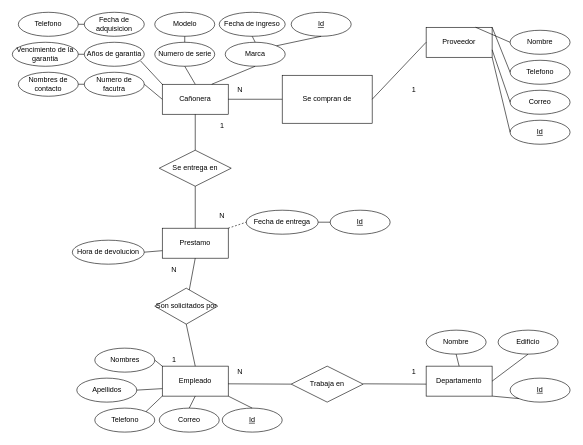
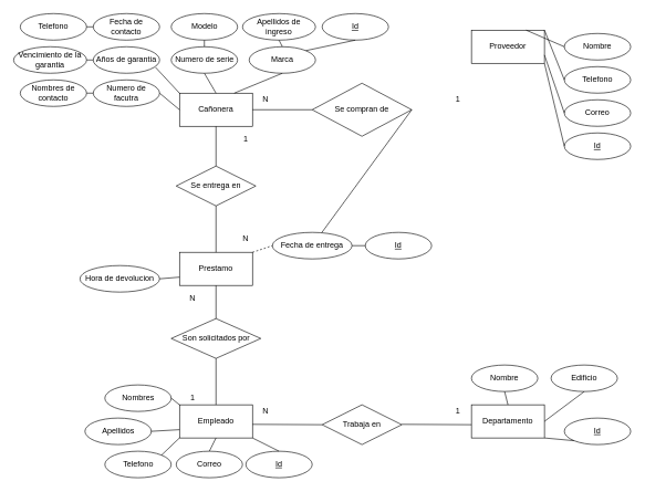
  <mxCell id="0" />
  <mxCell id="1" parent="0" />
  <mxCell id="2" value="Cañonera" style="rounded=0;whiteSpace=wrap;html=1;" parent="1" vertex="1"><mxGeometry x="270" y="140" width="110" height="50" as="geometry" /></mxCell>
  <mxCell id="3" value="Proveedor" style="rounded=0;whiteSpace=wrap;html=1;" parent="1" vertex="1"><mxGeometry x="710" y="45" width="110" height="50" as="geometry" /></mxCell>
  <mxCell id="4" value="Empleado" style="rounded=0;whiteSpace=wrap;html=1;" parent="1" vertex="1"><mxGeometry x="270" y="610" width="110" height="50" as="geometry" /></mxCell>
  <mxCell id="5" value="Departamento" style="rounded=0;whiteSpace=wrap;html=1;" parent="1" vertex="1"><mxGeometry x="710" y="610" width="110" height="50" as="geometry" /></mxCell>
- <mxCell id="6" value="Se compran de" style="whiteSpace=wrap;html=1;rounded=0;" parent="1" vertex="1"><mxGeometry x="470" y="125" width="150" height="80" as="geometry" /></mxCell>
+ <mxCell id="6" value="Se compran de" style="rhombus;whiteSpace=wrap;html=1;" parent="1" vertex="1"><mxGeometry x="470" y="125" width="150" height="80" as="geometry" /></mxCell>
  <mxCell id="7" value="" style="endArrow=none;html=1;rounded=0;exitX=1;exitY=0.5;exitDx=0;exitDy=0;entryX=0;entryY=0.5;entryDx=0;entryDy=0;" parent="1" source="2" target="6" edge="1"><mxGeometry relative="1" as="geometry"><mxPoint x="500" y="420" as="sourcePoint" /><mxPoint x="660" y="420" as="targetPoint" /></mxGeometry></mxCell>
- <mxCell id="8" value="" style="endArrow=none;html=1;rounded=0;exitX=1;exitY=0.5;exitDx=0;exitDy=0;entryX=0;entryY=0.5;entryDx=0;entryDy=0;" parent="1" source="6" target="3" edge="1"><mxGeometry relative="1" as="geometry"><mxPoint x="500" y="420" as="sourcePoint" /><mxPoint x="660" y="420" as="targetPoint" /></mxGeometry></mxCell>
+ <mxCell id="8" value="" style="endArrow=none;html=1;rounded=0;exitX=1;exitY=0.5;exitDx=0;exitDy=0;" parent="1" source="6" target="64" edge="1"><mxGeometry relative="1" as="geometry"><mxPoint x="500" y="420" as="sourcePoint" /><mxPoint x="660" y="420" as="targetPoint" /></mxGeometry></mxCell>
  <mxCell id="9" value="N" style="text;html=1;strokeColor=none;fillColor=none;align=center;verticalAlign=middle;whiteSpace=wrap;rounded=0;" parent="1" vertex="1"><mxGeometry x="380" y="140" width="40" height="20" as="geometry" /></mxCell>
  <mxCell id="10" value="1" style="text;html=1;strokeColor=none;fillColor=none;align=center;verticalAlign=middle;whiteSpace=wrap;rounded=0;" parent="1" vertex="1"><mxGeometry x="670" y="140" width="40" height="20" as="geometry" /></mxCell>
  <mxCell id="11" value="Trabaja en" style="shape=rhombus;perimeter=rhombusPerimeter;whiteSpace=wrap;html=1;align=center;" parent="1" vertex="1"><mxGeometry x="485" y="610" width="120" height="60" as="geometry" /></mxCell>
  <mxCell id="12" value="" style="endArrow=none;html=1;rounded=0;exitX=1;exitY=0.5;exitDx=0;exitDy=0;entryX=0;entryY=0.5;entryDx=0;entryDy=0;" parent="1" target="11" edge="1"><mxGeometry relative="1" as="geometry"><mxPoint x="380" y="639.5" as="sourcePoint" /><mxPoint x="470" y="639.5" as="targetPoint" /></mxGeometry></mxCell>
  <mxCell id="13" value="" style="endArrow=none;html=1;rounded=0;exitX=1;exitY=0.5;exitDx=0;exitDy=0;entryX=0;entryY=0.5;entryDx=0;entryDy=0;" parent="1" edge="1"><mxGeometry relative="1" as="geometry"><mxPoint x="605" y="639.5" as="sourcePoint" /><mxPoint x="710" y="640" as="targetPoint" /></mxGeometry></mxCell>
  <mxCell id="14" value="N" style="text;html=1;strokeColor=none;fillColor=none;align=center;verticalAlign=middle;whiteSpace=wrap;rounded=0;" parent="1" vertex="1"><mxGeometry x="380" y="610" width="40" height="20" as="geometry" /></mxCell>
  <mxCell id="15" value="1" style="text;html=1;strokeColor=none;fillColor=none;align=center;verticalAlign=middle;whiteSpace=wrap;rounded=0;" parent="1" vertex="1"><mxGeometry x="670" y="610" width="40" height="20" as="geometry" /></mxCell>
  <mxCell id="16" value="Prestamo" style="rounded=0;whiteSpace=wrap;html=1;" parent="1" vertex="1"><mxGeometry x="270" y="380" width="110" height="50" as="geometry" /></mxCell>
  <mxCell id="17" value="Se entrega en" style="shape=rhombus;perimeter=rhombusPerimeter;whiteSpace=wrap;html=1;align=center;rotation=0;" parent="1" vertex="1"><mxGeometry x="265" y="250" width="120" height="60" as="geometry" /></mxCell>
- <mxCell id="18" value="Son solicitados por" style="shape=rhombus;perimeter=rhombusPerimeter;whiteSpace=wrap;html=1;align=center;" parent="1" vertex="1"><mxGeometry x="257.5" y="480" width="105" height="60" as="geometry" /></mxCell>
+ <mxCell id="18" value="Son solicitados por" style="shape=rhombus;perimeter=rhombusPerimeter;whiteSpace=wrap;html=1;align=center;" parent="1" vertex="1"><mxGeometry x="257.5" y="480" width="135" height="60" as="geometry" /></mxCell>
  <mxCell id="19" value="" style="endArrow=none;html=1;rounded=0;exitX=0.5;exitY=1;exitDx=0;exitDy=0;" parent="1" source="2" target="17" edge="1"><mxGeometry relative="1" as="geometry"><mxPoint x="580" y="420" as="sourcePoint" /><mxPoint x="740" y="420" as="targetPoint" /></mxGeometry></mxCell>
  <mxCell id="20" value="" style="endArrow=none;html=1;rounded=0;exitX=0.5;exitY=1;exitDx=0;exitDy=0;entryX=0.5;entryY=0;entryDx=0;entryDy=0;" parent="1" source="17" target="16" edge="1"><mxGeometry relative="1" as="geometry"><mxPoint x="590" y="260" as="sourcePoint" /><mxPoint x="750" y="260" as="targetPoint" /></mxGeometry></mxCell>
  <mxCell id="21" value="" style="endArrow=none;html=1;rounded=0;exitX=0.5;exitY=1;exitDx=0;exitDy=0;" parent="1" source="16" target="18" edge="1"><mxGeometry relative="1" as="geometry"><mxPoint x="490" y="490" as="sourcePoint" /><mxPoint x="650" y="490" as="targetPoint" /></mxGeometry></mxCell>
  <mxCell id="22" value="" style="endArrow=none;html=1;rounded=0;exitX=0.5;exitY=1;exitDx=0;exitDy=0;entryX=0.5;entryY=0;entryDx=0;entryDy=0;" parent="1" source="18" target="4" edge="1"><mxGeometry relative="1" as="geometry"><mxPoint x="620" y="400" as="sourcePoint" /><mxPoint x="780" y="400" as="targetPoint" /></mxGeometry></mxCell>
  <mxCell id="23" value="1" style="text;html=1;strokeColor=none;fillColor=none;align=center;verticalAlign=middle;whiteSpace=wrap;rounded=0;" parent="1" vertex="1"><mxGeometry x="350" y="200" width="40" height="20" as="geometry" /></mxCell>
  <mxCell id="24" value="N" style="text;html=1;strokeColor=none;fillColor=none;align=center;verticalAlign=middle;whiteSpace=wrap;rounded=0;" parent="1" vertex="1"><mxGeometry x="350" y="350" width="40" height="20" as="geometry" /></mxCell>
  <mxCell id="25" value="1" style="text;html=1;strokeColor=none;fillColor=none;align=center;verticalAlign=middle;whiteSpace=wrap;rounded=0;" parent="1" vertex="1"><mxGeometry x="270" y="590" width="40" height="20" as="geometry" /></mxCell>
  <mxCell id="26" value="N" style="text;html=1;strokeColor=none;fillColor=none;align=center;verticalAlign=middle;whiteSpace=wrap;rounded=0;" parent="1" vertex="1"><mxGeometry x="270" y="440" width="40" height="20" as="geometry" /></mxCell>
  <mxCell id="27" value="Nombre" style="ellipse;whiteSpace=wrap;html=1;align=center;" parent="1" vertex="1"><mxGeometry x="850" y="50" width="100" height="40" as="geometry" /></mxCell>
  <mxCell id="28" value="Telefono" style="ellipse;whiteSpace=wrap;html=1;align=center;" parent="1" vertex="1"><mxGeometry x="850" y="100" width="100" height="40" as="geometry" /></mxCell>
  <mxCell id="29" value="Correo" style="ellipse;whiteSpace=wrap;html=1;align=center;" parent="1" vertex="1"><mxGeometry x="850" y="150" width="100" height="40" as="geometry" /></mxCell>
  <mxCell id="30" value="" style="endArrow=none;html=1;rounded=0;exitX=0.75;exitY=0;exitDx=0;exitDy=0;" parent="1" source="3" edge="1"><mxGeometry relative="1" as="geometry"><mxPoint x="690" y="70" as="sourcePoint" /><mxPoint x="850" y="70" as="targetPoint" /></mxGeometry></mxCell>
  <mxCell id="31" value="" style="endArrow=none;html=1;rounded=0;entryX=0;entryY=0.5;entryDx=0;entryDy=0;exitX=1;exitY=0;exitDx=0;exitDy=0;" parent="1" source="3" target="28" edge="1"><mxGeometry relative="1" as="geometry"><mxPoint x="680" y="120" as="sourcePoint" /><mxPoint x="840" y="120" as="targetPoint" /></mxGeometry></mxCell>
  <mxCell id="32" value="" style="endArrow=none;html=1;rounded=0;entryX=0;entryY=0.5;entryDx=0;entryDy=0;exitX=1;exitY=0.75;exitDx=0;exitDy=0;" parent="1" source="3" target="29" edge="1"><mxGeometry relative="1" as="geometry"><mxPoint x="870" y="350" as="sourcePoint" /><mxPoint x="930" y="360" as="targetPoint" /></mxGeometry></mxCell>
  <mxCell id="33" value="Vencimiento de la garantia" style="ellipse;whiteSpace=wrap;html=1;align=center;" parent="1" vertex="1"><mxGeometry x="20" y="70" width="110" height="40" as="geometry" /></mxCell>
  <mxCell id="34" value="Telefono" style="ellipse;whiteSpace=wrap;html=1;align=center;" parent="1" vertex="1"><mxGeometry x="30" width="100" height="40" as="geometry" y="20" /></mxCell>
  <mxCell id="35" value="Nombres de contacto" style="ellipse;whiteSpace=wrap;html=1;align=center;" parent="1" vertex="1"><mxGeometry x="30" y="120" width="100" height="40" as="geometry" /></mxCell>
  <mxCell id="36" value="Numero de facutra" style="ellipse;whiteSpace=wrap;html=1;align=center;" parent="1" vertex="1"><mxGeometry x="140" y="120" width="100" height="40" as="geometry" /></mxCell>
  <mxCell id="37" value="Años de garantia" style="ellipse;whiteSpace=wrap;html=1;align=center;" parent="1" vertex="1"><mxGeometry x="140" y="70" width="100" height="40" as="geometry" /></mxCell>
- <mxCell id="38" value="Fecha de adquisicion" style="ellipse;whiteSpace=wrap;html=1;align=center;" parent="1" vertex="1"><mxGeometry x="140" width="100" height="40" as="geometry" y="20" /></mxCell>
+ <mxCell id="38" value="Fecha de contacto" style="ellipse;whiteSpace=wrap;html=1;align=center;" parent="1" vertex="1"><mxGeometry x="140" width="100" height="40" as="geometry" y="20" /></mxCell>
  <mxCell id="39" value="Numero de serie" style="ellipse;whiteSpace=wrap;html=1;align=center;" parent="1" vertex="1"><mxGeometry x="257.5" y="70" width="100" height="40" as="geometry" /></mxCell>
  <mxCell id="40" value="Modelo" style="ellipse;whiteSpace=wrap;html=1;align=center;" parent="1" vertex="1"><mxGeometry x="257.5" width="100" height="40" as="geometry" y="20" /></mxCell>
  <mxCell id="41" value="Marca" style="ellipse;whiteSpace=wrap;html=1;align=center;" parent="1" vertex="1"><mxGeometry x="375" y="70" width="100" height="40" as="geometry" /></mxCell>
- <mxCell id="42" value="Fecha de ingreso" style="ellipse;whiteSpace=wrap;html=1;align=center;" parent="1" vertex="1"><mxGeometry x="365" width="110" height="40" as="geometry" y="20" /></mxCell>
+ <mxCell id="42" value="Apellidos de ingreso" style="ellipse;whiteSpace=wrap;html=1;align=center;" parent="1" vertex="1"><mxGeometry x="365" width="110" height="40" as="geometry" y="20" /></mxCell>
  <mxCell id="43" value="" style="endArrow=none;html=1;rounded=0;exitX=0.5;exitY=1;exitDx=0;exitDy=0;entryX=0.75;entryY=0;entryDx=0;entryDy=0;" parent="1" source="41" target="2" edge="1"><mxGeometry relative="1" as="geometry"><mxPoint x="590" y="80" as="sourcePoint" /><mxPoint x="750" y="80" as="targetPoint" /></mxGeometry></mxCell>
  <mxCell id="44" value="" style="endArrow=none;html=1;rounded=0;exitX=0.5;exitY=1;exitDx=0;exitDy=0;entryX=0.5;entryY=0;entryDx=0;entryDy=0;" parent="1" source="39" target="2" edge="1"><mxGeometry relative="1" as="geometry"><mxPoint x="550" y="60" as="sourcePoint" /><mxPoint x="710" y="60" as="targetPoint" /></mxGeometry></mxCell>
  <mxCell id="45" value="" style="endArrow=none;html=1;rounded=0;exitX=0.939;exitY=0.779;exitDx=0;exitDy=0;exitPerimeter=0;entryX=0;entryY=0;entryDx=0;entryDy=0;" parent="1" source="37" target="2" edge="1"><mxGeometry relative="1" as="geometry"><mxPoint x="560" y="70" as="sourcePoint" /><mxPoint x="720" y="70" as="targetPoint" /></mxGeometry></mxCell>
  <mxCell id="46" value="" style="endArrow=none;html=1;rounded=0;exitX=1;exitY=0.5;exitDx=0;exitDy=0;entryX=0;entryY=0.5;entryDx=0;entryDy=0;" parent="1" source="36" target="2" edge="1"><mxGeometry relative="1" as="geometry"><mxPoint x="243.9" y="111.16" as="sourcePoint" /><mxPoint x="280" y="150" as="targetPoint" /></mxGeometry></mxCell>
  <mxCell id="47" value="" style="endArrow=none;html=1;rounded=0;exitX=1;exitY=0.5;exitDx=0;exitDy=0;entryX=0;entryY=0.5;entryDx=0;entryDy=0;" parent="1" source="35" target="36" edge="1"><mxGeometry relative="1" as="geometry"><mxPoint x="253.9" y="121.16" as="sourcePoint" /><mxPoint x="290" y="160" as="targetPoint" /></mxGeometry></mxCell>
  <mxCell id="48" value="" style="endArrow=none;html=1;rounded=0;exitX=1;exitY=0.5;exitDx=0;exitDy=0;entryX=0;entryY=0.5;entryDx=0;entryDy=0;" parent="1" source="33" target="37" edge="1"><mxGeometry relative="1" as="geometry"><mxPoint x="263.9" y="131.16" as="sourcePoint" /><mxPoint x="300" y="170" as="targetPoint" /></mxGeometry></mxCell>
  <mxCell id="49" value="" style="endArrow=none;html=1;rounded=0;exitX=1;exitY=0.5;exitDx=0;exitDy=0;entryX=0;entryY=0.5;entryDx=0;entryDy=0;" parent="1" source="34" target="38" edge="1"><mxGeometry relative="1" as="geometry"><mxPoint x="140" y="150" as="sourcePoint" /><mxPoint x="150" y="150" as="targetPoint" /></mxGeometry></mxCell>
  <mxCell id="50" value="" style="endArrow=none;html=1;rounded=0;exitX=0.5;exitY=1;exitDx=0;exitDy=0;entryX=0.5;entryY=0;entryDx=0;entryDy=0;" parent="1" source="40" target="39" edge="1"><mxGeometry relative="1" as="geometry"><mxPoint x="560" y="70" as="sourcePoint" /><mxPoint x="720" y="70" as="targetPoint" /></mxGeometry></mxCell>
  <mxCell id="51" value="" style="endArrow=none;html=1;rounded=0;exitX=0.5;exitY=1;exitDx=0;exitDy=0;entryX=0.5;entryY=0;entryDx=0;entryDy=0;" parent="1" source="42" target="41" edge="1"><mxGeometry relative="1" as="geometry"><mxPoint x="570" y="80" as="sourcePoint" /><mxPoint x="730" y="80" as="targetPoint" /></mxGeometry></mxCell>
  <mxCell id="52" value="Nombre" style="ellipse;whiteSpace=wrap;html=1;align=center;" parent="1" vertex="1"><mxGeometry x="710" y="550" width="100" height="40" as="geometry" /></mxCell>
  <mxCell id="53" value="Edificio" style="ellipse;whiteSpace=wrap;html=1;align=center;" parent="1" vertex="1"><mxGeometry x="830" y="550" width="100" height="40" as="geometry" /></mxCell>
  <mxCell id="54" value="" style="endArrow=none;html=1;rounded=0;entryX=0.5;entryY=1;entryDx=0;entryDy=0;exitX=0.5;exitY=0;exitDx=0;exitDy=0;" parent="1" source="5" target="52" edge="1"><mxGeometry relative="1" as="geometry"><mxPoint x="530" y="370" as="sourcePoint" /><mxPoint x="690" y="370" as="targetPoint" /></mxGeometry></mxCell>
  <mxCell id="55" value="" style="endArrow=none;html=1;rounded=0;exitX=0.5;exitY=1;exitDx=0;exitDy=0;entryX=1;entryY=0.5;entryDx=0;entryDy=0;" parent="1" source="53" target="5" edge="1"><mxGeometry relative="1" as="geometry"><mxPoint x="540" y="380" as="sourcePoint" /><mxPoint x="700" y="380" as="targetPoint" /></mxGeometry></mxCell>
  <mxCell id="56" value="Correo" style="ellipse;whiteSpace=wrap;html=1;align=center;" parent="1" vertex="1"><mxGeometry x="265" y="680" width="100" height="40" as="geometry" /></mxCell>
  <mxCell id="57" value="Telefono" style="ellipse;whiteSpace=wrap;html=1;align=center;" parent="1" vertex="1"><mxGeometry x="157.5" y="680" width="100" height="40" as="geometry" /></mxCell>
  <mxCell id="58" value="Apellidos" style="ellipse;whiteSpace=wrap;html=1;align=center;" parent="1" vertex="1"><mxGeometry x="127.5" y="630" width="100" height="40" as="geometry" /></mxCell>
  <mxCell id="59" value="Nombres" style="ellipse;whiteSpace=wrap;html=1;align=center;" parent="1" vertex="1"><mxGeometry x="157.5" y="580" width="100" height="40" as="geometry" /></mxCell>
  <mxCell id="60" value="" style="endArrow=none;html=1;rounded=0;exitX=1;exitY=0.5;exitDx=0;exitDy=0;entryX=0;entryY=0;entryDx=0;entryDy=0;" parent="1" source="59" target="4" edge="1"><mxGeometry relative="1" as="geometry"><mxPoint x="485" y="280" as="sourcePoint" /><mxPoint x="645" y="280" as="targetPoint" /></mxGeometry></mxCell>
  <mxCell id="61" value="" style="endArrow=none;html=1;rounded=0;exitX=1;exitY=0.5;exitDx=0;exitDy=0;entryX=0;entryY=0.75;entryDx=0;entryDy=0;" parent="1" source="58" target="4" edge="1"><mxGeometry relative="1" as="geometry"><mxPoint x="495" y="290" as="sourcePoint" /><mxPoint x="655" y="290" as="targetPoint" /></mxGeometry></mxCell>
  <mxCell id="62" value="" style="endArrow=none;html=1;rounded=0;exitX=1;exitY=0;exitDx=0;exitDy=0;entryX=0;entryY=1;entryDx=0;entryDy=0;" parent="1" source="57" target="4" edge="1"><mxGeometry relative="1" as="geometry"><mxPoint x="505" y="300" as="sourcePoint" /><mxPoint x="665" y="300" as="targetPoint" /></mxGeometry></mxCell>
  <mxCell id="63" value="" style="endArrow=none;html=1;rounded=0;exitX=0.5;exitY=0;exitDx=0;exitDy=0;entryX=0.5;entryY=1;entryDx=0;entryDy=0;" parent="1" source="56" target="4" edge="1"><mxGeometry relative="1" as="geometry"><mxPoint x="515" y="310" as="sourcePoint" /><mxPoint x="675" y="310" as="targetPoint" /></mxGeometry></mxCell>
  <mxCell id="64" value="Fecha de entrega" style="ellipse;whiteSpace=wrap;html=1;align=center;" parent="1" vertex="1"><mxGeometry x="410" y="350" width="120" height="40" as="geometry" /></mxCell>
  <mxCell id="65" value="Hora de devolucion" style="ellipse;whiteSpace=wrap;html=1;align=center;" parent="1" vertex="1"><mxGeometry x="120" y="400" width="120" height="40" as="geometry" /></mxCell>
  <mxCell id="66" value="" style="endArrow=none;html=1;rounded=0;exitX=1;exitY=0.5;exitDx=0;exitDy=0;entryX=0;entryY=0.75;entryDx=0;entryDy=0;" parent="1" source="65" target="16" edge="1"><mxGeometry relative="1" as="geometry"><mxPoint x="495" y="290" as="sourcePoint" /><mxPoint x="655" y="290" as="targetPoint" /></mxGeometry></mxCell>
  <mxCell id="67" value="" style="endArrow=none;html=1;rounded=0;exitX=1;exitY=0;exitDx=0;exitDy=0;entryX=0;entryY=0.5;entryDx=0;entryDy=0;dashed=1;" parent="1" source="16" target="64" edge="1"><mxGeometry relative="1" as="geometry"><mxPoint x="505" y="300" as="sourcePoint" /><mxPoint x="665" y="300" as="targetPoint" /></mxGeometry></mxCell>
  <mxCell id="68" value="Id" style="ellipse;whiteSpace=wrap;html=1;align=center;fontStyle=4;" vertex="1" parent="1"><mxGeometry x="850" y="200" width="100" height="40" as="geometry" /></mxCell>
  <mxCell id="69" value="Id" style="ellipse;whiteSpace=wrap;html=1;align=center;fontStyle=4;" vertex="1" parent="1"><mxGeometry x="485" width="100" height="40" as="geometry" y="20" /></mxCell>
  <mxCell id="70" value="Id" style="ellipse;whiteSpace=wrap;html=1;align=center;fontStyle=4;" vertex="1" parent="1"><mxGeometry x="550" y="350" width="100" height="40" as="geometry" /></mxCell>
  <mxCell id="71" value="Id" style="ellipse;whiteSpace=wrap;html=1;align=center;fontStyle=4;" vertex="1" parent="1"><mxGeometry x="370" y="680" width="100" height="40" as="geometry" /></mxCell>
  <mxCell id="72" value="Id" style="ellipse;whiteSpace=wrap;html=1;align=center;fontStyle=4;" vertex="1" parent="1"><mxGeometry x="850" y="630" width="100" height="40" as="geometry" /></mxCell>
  <mxCell id="73" value="" style="endArrow=none;html=1;rounded=0;exitX=1;exitY=1;exitDx=0;exitDy=0;entryX=0;entryY=0.5;entryDx=0;entryDy=0;" edge="1" parent="1" source="3" target="68"><mxGeometry relative="1" as="geometry"><mxPoint x="730" y="300" as="sourcePoint" /><mxPoint x="890" y="300" as="targetPoint" /></mxGeometry></mxCell>
  <mxCell id="74" value="" style="endArrow=none;html=1;rounded=0;exitX=0.5;exitY=1;exitDx=0;exitDy=0;entryX=1;entryY=0;entryDx=0;entryDy=0;" edge="1" parent="1" source="69" target="41"><mxGeometry relative="1" as="geometry"><mxPoint x="830" y="200" as="sourcePoint" /><mxPoint x="480" y="90" as="targetPoint" /></mxGeometry></mxCell>
  <mxCell id="75" value="" style="endArrow=none;html=1;rounded=0;exitX=1;exitY=0.5;exitDx=0;exitDy=0;" edge="1" parent="1" source="64" target="70"><mxGeometry relative="1" as="geometry"><mxPoint x="840" y="210" as="sourcePoint" /><mxPoint x="870" y="240" as="targetPoint" /></mxGeometry></mxCell>
  <mxCell id="76" value="" style="endArrow=none;html=1;rounded=0;exitX=0.5;exitY=0;exitDx=0;exitDy=0;entryX=1;entryY=1;entryDx=0;entryDy=0;" edge="1" parent="1" source="71" target="4"><mxGeometry relative="1" as="geometry"><mxPoint x="850" y="220" as="sourcePoint" /><mxPoint x="880" y="250" as="targetPoint" /></mxGeometry></mxCell>
  <mxCell id="77" value="" style="endArrow=none;html=1;rounded=0;exitX=1;exitY=1;exitDx=0;exitDy=0;entryX=0;entryY=1;entryDx=0;entryDy=0;exitPerimeter=0;" edge="1" parent="1" source="5" target="72"><mxGeometry relative="1" as="geometry"><mxPoint x="860" y="230" as="sourcePoint" /><mxPoint x="890" y="260" as="targetPoint" /></mxGeometry></mxCell>
